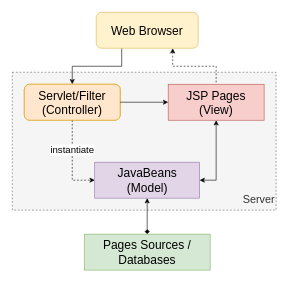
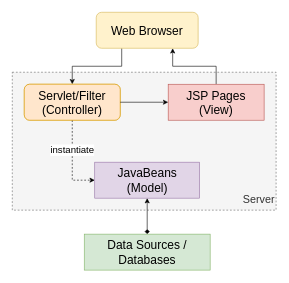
  <mxCell id="0" />
  <mxCell id="1" parent="0" />
  <mxCell id="2" value="&lt;div style=&quot;font-size: 18px&quot; align=&quot;right&quot;&gt;&lt;font style=&quot;font-size: 18px&quot;&gt;&lt;br&gt;&lt;/font&gt;&lt;/div&gt;&lt;div style=&quot;font-size: 18px&quot; align=&quot;right&quot;&gt;&lt;font style=&quot;font-size: 18px&quot;&gt;&lt;br&gt;&lt;/font&gt;&lt;/div&gt;&lt;div style=&quot;font-size: 18px&quot; align=&quot;right&quot;&gt;&lt;font style=&quot;font-size: 18px&quot;&gt;&lt;br&gt;&lt;/font&gt;&lt;/div&gt;&lt;div style=&quot;font-size: 18px&quot; align=&quot;right&quot;&gt;&lt;font style=&quot;font-size: 18px&quot;&gt;&lt;br&gt;&lt;/font&gt;&lt;/div&gt;&lt;div style=&quot;font-size: 18px&quot; align=&quot;right&quot;&gt;&lt;font style=&quot;font-size: 18px&quot;&gt;&lt;br&gt;&lt;/font&gt;&lt;/div&gt;&lt;div style=&quot;font-size: 18px&quot; align=&quot;right&quot;&gt;&lt;font style=&quot;font-size: 18px&quot;&gt;&lt;br&gt;&lt;/font&gt;&lt;/div&gt;&lt;div style=&quot;font-size: 18px&quot; align=&quot;right&quot;&gt;&lt;font style=&quot;font-size: 18px&quot;&gt;&lt;br&gt;&lt;/font&gt;&lt;/div&gt;&lt;div style=&quot;font-size: 18px&quot; align=&quot;right&quot;&gt;&lt;font style=&quot;font-size: 18px&quot;&gt;&lt;br&gt;&lt;/font&gt;&lt;/div&gt;&lt;div style=&quot;font-size: 18px&quot; align=&quot;right&quot;&gt;&lt;font style=&quot;font-size: 18px&quot;&gt;&lt;br&gt;&lt;/font&gt;&lt;/div&gt;&lt;div style=&quot;font-size: 18px&quot; align=&quot;right&quot;&gt;&lt;font style=&quot;font-size: 18px&quot;&gt;Server&lt;/font&gt;&lt;/div&gt;" style="rounded=0;whiteSpace=wrap;html=1;fillColor=#f5f5f5;strokeColor=#666666;fontColor=#333333;dashed=1;align=right;" vertex="1" parent="1"><mxGeometry x="20" y="120" width="440" height="230" as="geometry" /></mxCell>
  <mxCell id="3" style="edgeStyle=orthogonalEdgeStyle;rounded=0;orthogonalLoop=1;jettySize=auto;html=1;exitX=0.25;exitY=1;exitDx=0;exitDy=0;" edge="1" parent="1" source="5" target="8"><mxGeometry relative="1" as="geometry" /></mxCell>
- <mxCell id="4" style="edgeStyle=orthogonalEdgeStyle;rounded=0;orthogonalLoop=1;jettySize=auto;html=1;exitX=0.75;exitY=1;exitDx=0;exitDy=0;startArrow=classic;startFill=1;endArrow=none;endFill=0;dashed=1;" edge="1" parent="1" source="5" target="11"><mxGeometry relative="1" as="geometry" /></mxCell>
+ <mxCell id="4" style="edgeStyle=orthogonalEdgeStyle;rounded=0;orthogonalLoop=1;jettySize=auto;html=1;exitX=0.75;exitY=1;exitDx=0;exitDy=0;startArrow=classic;startFill=1;endArrow=none;endFill=0;" edge="1" parent="1" source="5" target="11"><mxGeometry relative="1" as="geometry" /></mxCell>
  <mxCell id="5" value="&lt;font style=&quot;font-size: 20px&quot;&gt;Web Browser&lt;br&gt;&lt;/font&gt;" style="rounded=1;whiteSpace=wrap;html=1;fillColor=#fff2cc;strokeColor=#d6b656;" vertex="1" parent="1"><mxGeometry x="160" y="20" width="170" height="60" as="geometry" /></mxCell>
  <mxCell id="6" value="&lt;div style=&quot;font-size: 20px&quot;&gt;&lt;font style=&quot;font-size: 20px&quot;&gt;Servlet/Filter&lt;/font&gt;&lt;/div&gt;&lt;div style=&quot;font-size: 20px&quot;&gt;&lt;font style=&quot;font-size: 20px&quot;&gt;(Controller)&lt;br&gt;&lt;/font&gt;&lt;/div&gt;" style="rounded=1;whiteSpace=wrap;html=1;fillColor=#ffe6cc;strokeColor=#d79b00;" vertex="1" parent="1"><mxGeometry x="40" y="140" width="160" height="60" as="geometry" /></mxCell>
  <mxCell id="7" value="&lt;font style=&quot;font-size: 16px&quot;&gt;instantiate&lt;/font&gt;" style="edgeStyle=orthogonalEdgeStyle;rounded=0;orthogonalLoop=1;jettySize=auto;html=1;exitX=0.5;exitY=1;exitDx=0;exitDy=0;entryX=0;entryY=0.5;entryDx=0;entryDy=0;startArrow=none;startFill=0;endArrow=classic;endFill=1;dashed=1;" edge="1" parent="1" source="8" target="13"><mxGeometry x="-0.273" relative="1" as="geometry"><mxPoint as="offset" /></mxGeometry></mxCell>
  <mxCell id="8" value="&lt;div style=&quot;font-size: 20px&quot;&gt;&lt;font style=&quot;font-size: 20px&quot;&gt;Servlet/Filter&lt;/font&gt;&lt;/div&gt;&lt;div style=&quot;font-size: 20px&quot;&gt;&lt;font style=&quot;font-size: 20px&quot;&gt;(Controller)&lt;br&gt;&lt;/font&gt;&lt;/div&gt;" style="rounded=1;whiteSpace=wrap;html=1;fillColor=#ffe6cc;strokeColor=#d79b00;" vertex="1" parent="1"><mxGeometry x="40" y="140" width="160" height="60" as="geometry" /></mxCell>
  <mxCell id="9" style="edgeStyle=orthogonalEdgeStyle;rounded=0;orthogonalLoop=1;jettySize=auto;html=1;exitX=0;exitY=0.5;exitDx=0;exitDy=0;startArrow=classic;startFill=1;endArrow=none;endFill=0;" edge="1" parent="1" source="11" target="8"><mxGeometry relative="1" as="geometry" /></mxCell>
- <mxCell id="10" style="edgeStyle=orthogonalEdgeStyle;rounded=0;orthogonalLoop=1;jettySize=auto;html=1;exitX=0.5;exitY=1;exitDx=0;exitDy=0;entryX=1;entryY=0.5;entryDx=0;entryDy=0;startArrow=classic;startFill=1;endArrow=classic;endFill=1;" edge="1" parent="1" source="11" target="13"><mxGeometry relative="1" as="geometry" /></mxCell>
  <mxCell id="11" value="&lt;div style=&quot;font-size: 20px&quot;&gt;&lt;font style=&quot;font-size: 20px&quot;&gt;JSP Pages&lt;br&gt;&lt;/font&gt;&lt;/div&gt;&lt;div style=&quot;font-size: 20px&quot;&gt;&lt;font style=&quot;font-size: 20px&quot;&gt;(View)&lt;br&gt;&lt;/font&gt;&lt;/div&gt;" style="whiteSpace=wrap;html=1;fillColor=#f8cecc;strokeColor=#b85450;rounded=0;" vertex="1" parent="1"><mxGeometry x="280" y="140" width="160" height="60" as="geometry" /></mxCell>
  <mxCell id="12" style="edgeStyle=orthogonalEdgeStyle;rounded=0;orthogonalLoop=1;jettySize=auto;html=1;exitX=0.5;exitY=1;exitDx=0;exitDy=0;startArrow=classic;startFill=1;endArrow=diamond;endFill=1;" edge="1" parent="1" source="13" target="14"><mxGeometry relative="1" as="geometry" /></mxCell>
  <mxCell id="13" value="&lt;div style=&quot;font-size: 20px&quot;&gt;&lt;font style=&quot;font-size: 20px&quot;&gt;JavaBeans&lt;/font&gt;&lt;/div&gt;&lt;div style=&quot;font-size: 20px&quot;&gt;&lt;font style=&quot;font-size: 20px&quot;&gt;(Model)&lt;br&gt;&lt;/font&gt;&lt;/div&gt;" style="whiteSpace=wrap;html=1;fillColor=#e1d5e7;strokeColor=#9673a6;rounded=0;" vertex="1" parent="1"><mxGeometry x="157.5" y="270" width="175" height="60" as="geometry" /></mxCell>
- <mxCell id="14" value="&lt;font style=&quot;font-size: 20px&quot;&gt;Pages Sources / Databases&lt;br&gt;&lt;/font&gt;" style="rounded=0;whiteSpace=wrap;html=1;fillColor=#d5e8d4;strokeColor=#82b366;" vertex="1" parent="1"><mxGeometry x="140" y="390" width="210" height="60" as="geometry" /></mxCell>
+ <mxCell id="14" value="&lt;font style=&quot;font-size: 20px&quot;&gt;Data Sources / Databases&lt;br&gt;&lt;/font&gt;" style="rounded=0;whiteSpace=wrap;html=1;fillColor=#d5e8d4;strokeColor=#82b366;" vertex="1" parent="1"><mxGeometry x="140" y="390" width="210" height="60" as="geometry" /></mxCell>
